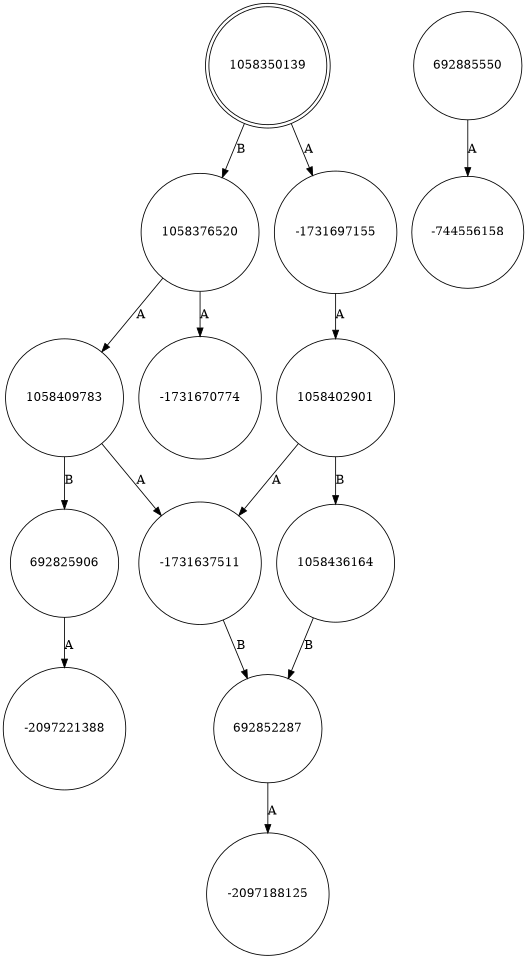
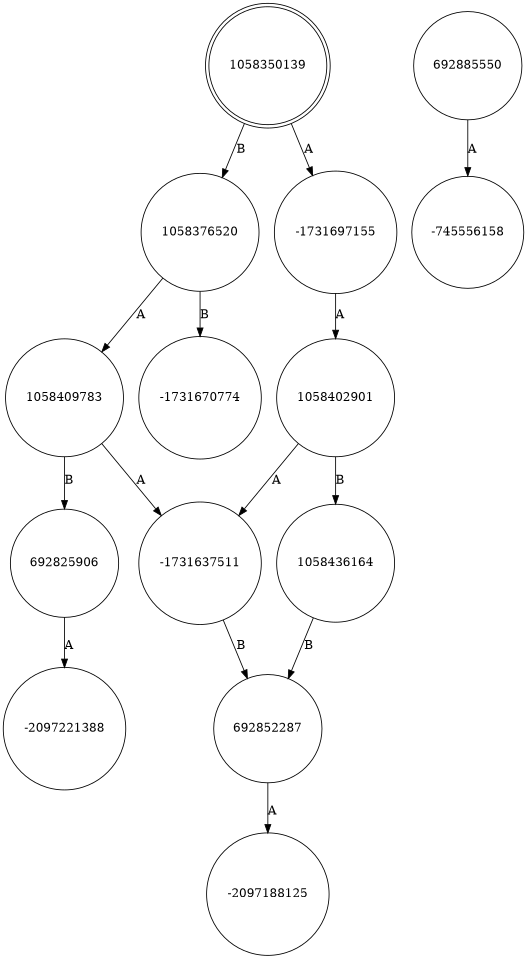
  digraph {
    node [shape=circle]
    1058350139 [shape=doublecircle]
    1058376520
    -1731697155
    1058409783
    -1731670774
    1058402901
    692825906
    -1731637511
    -2097221388
    692852287
    -2097188125
    1058436164
    692885550
-   -745556158 [label=-744556158]
+   -745556158
    1058350139 -> 1058376520 [label=B]
    1058350139 -> -1731697155 [label=A]
    1058376520 -> 1058409783 [label=A]
-   1058376520 -> -1731670774 [label=A]
+   1058376520 -> -1731670774 [label=B]
    -1731697155 -> 1058402901 [label=A]
    1058409783 -> 692825906 [label=B]
    1058409783 -> -1731637511 [label=A]
    1058402901 -> -1731637511 [label=A]
    1058402901 -> 1058436164 [label=B]
    692825906 -> -2097221388 [label=A]
    -1731637511 -> 692852287 [label=B]
    692852287 -> -2097188125 [label=A]
    1058436164 -> 692852287 [label=B]
    692885550 -> -745556158 [label=A]
  }
